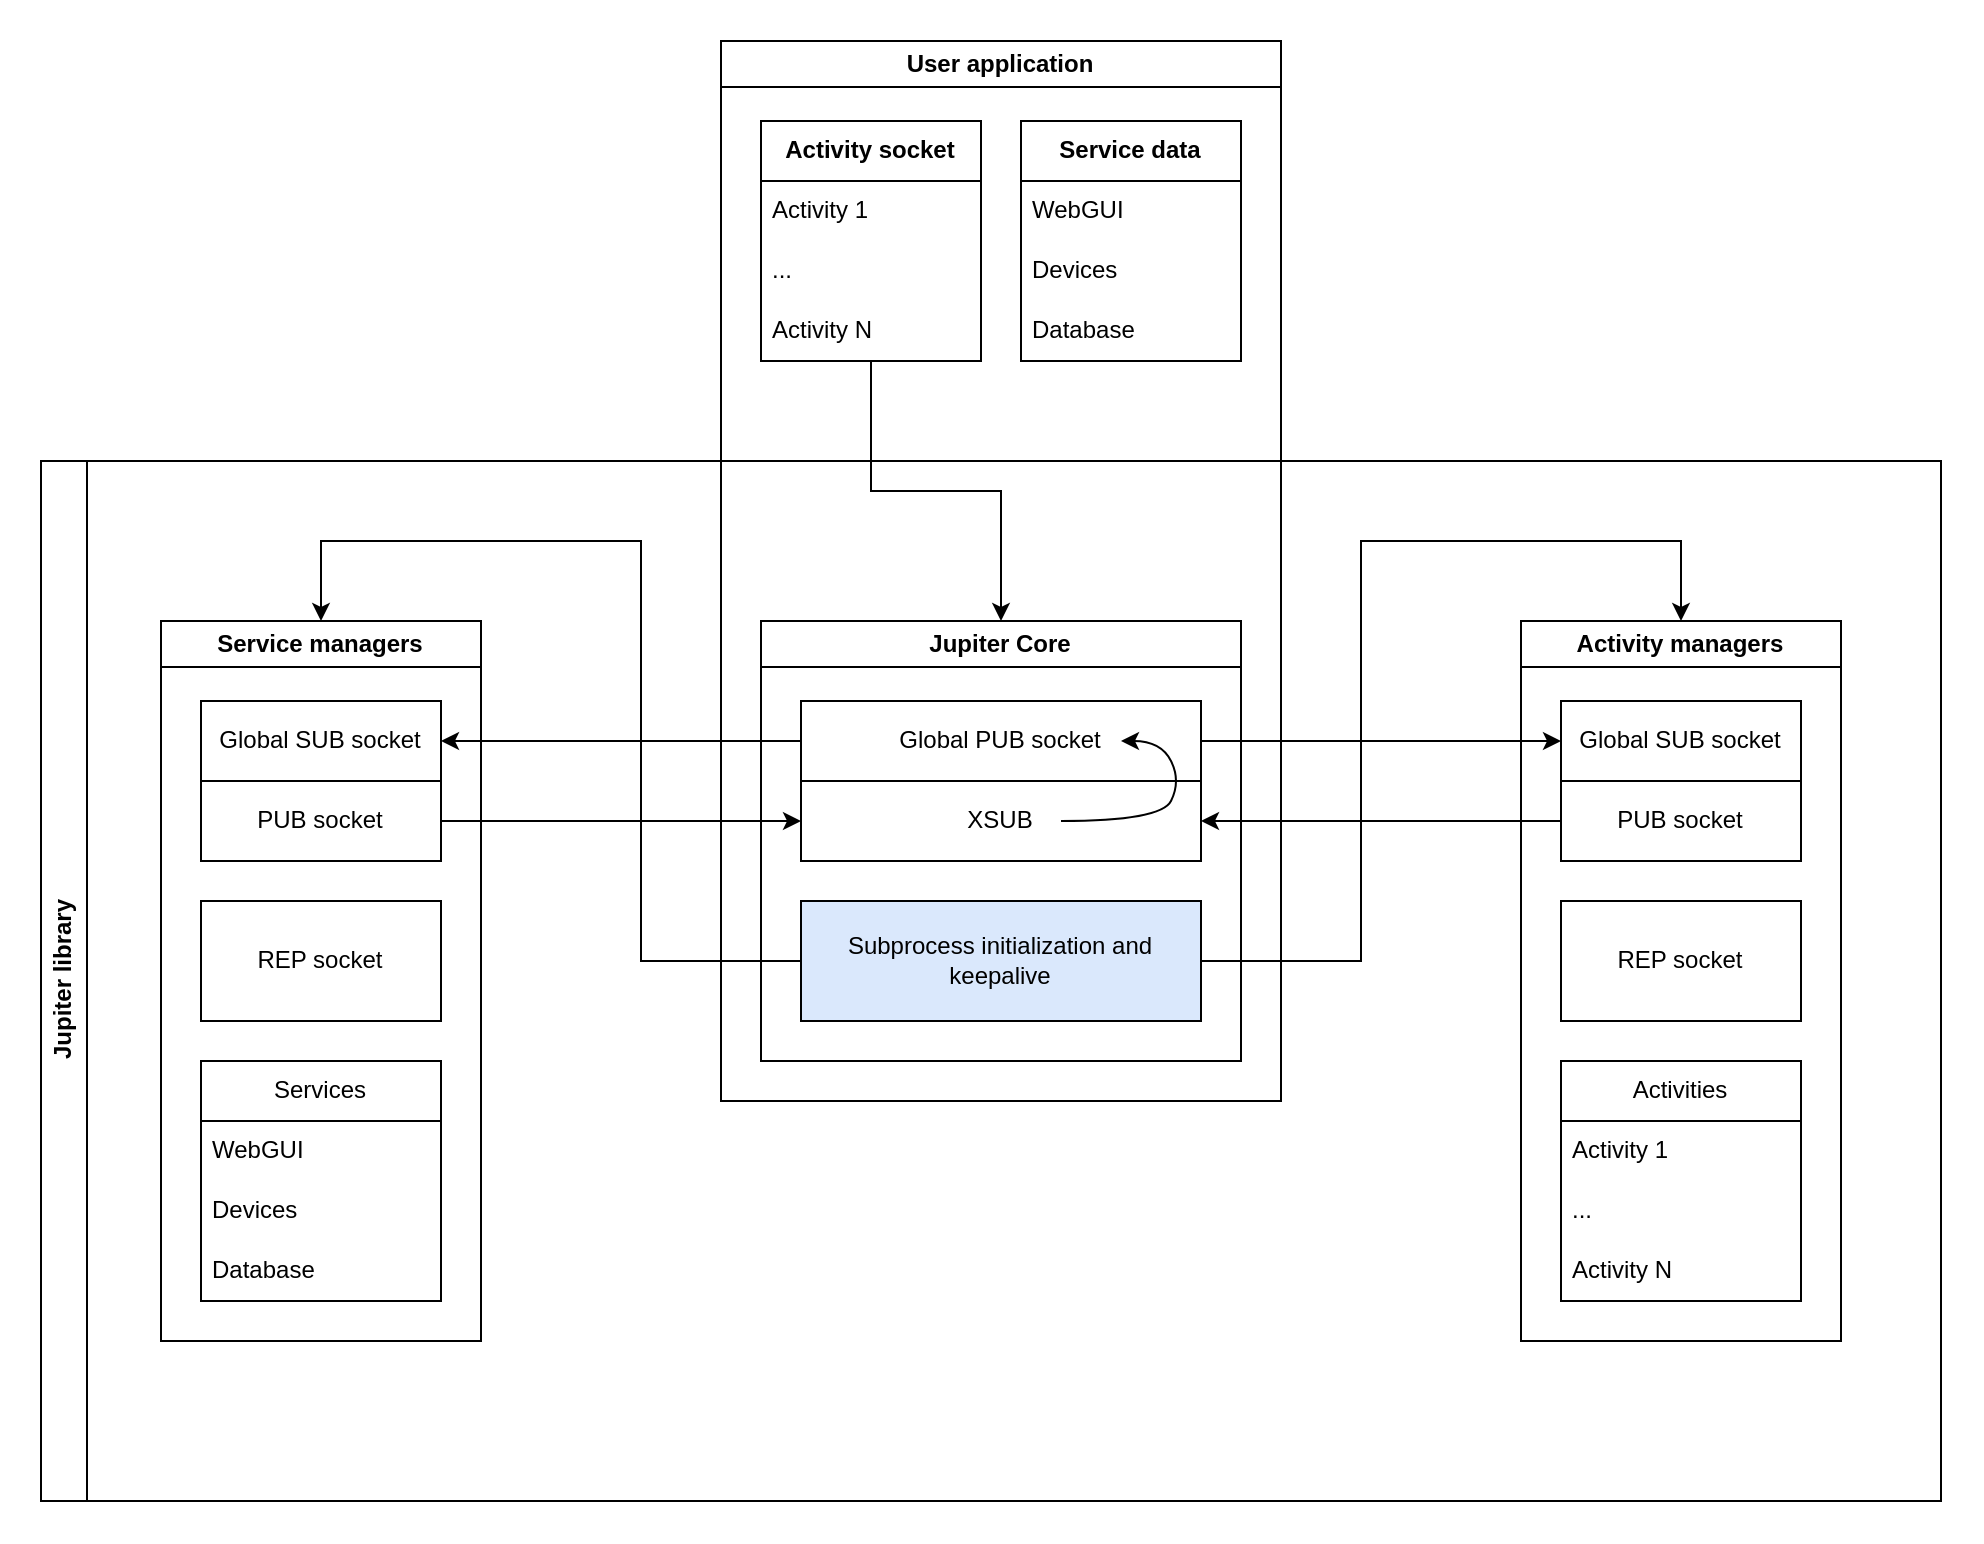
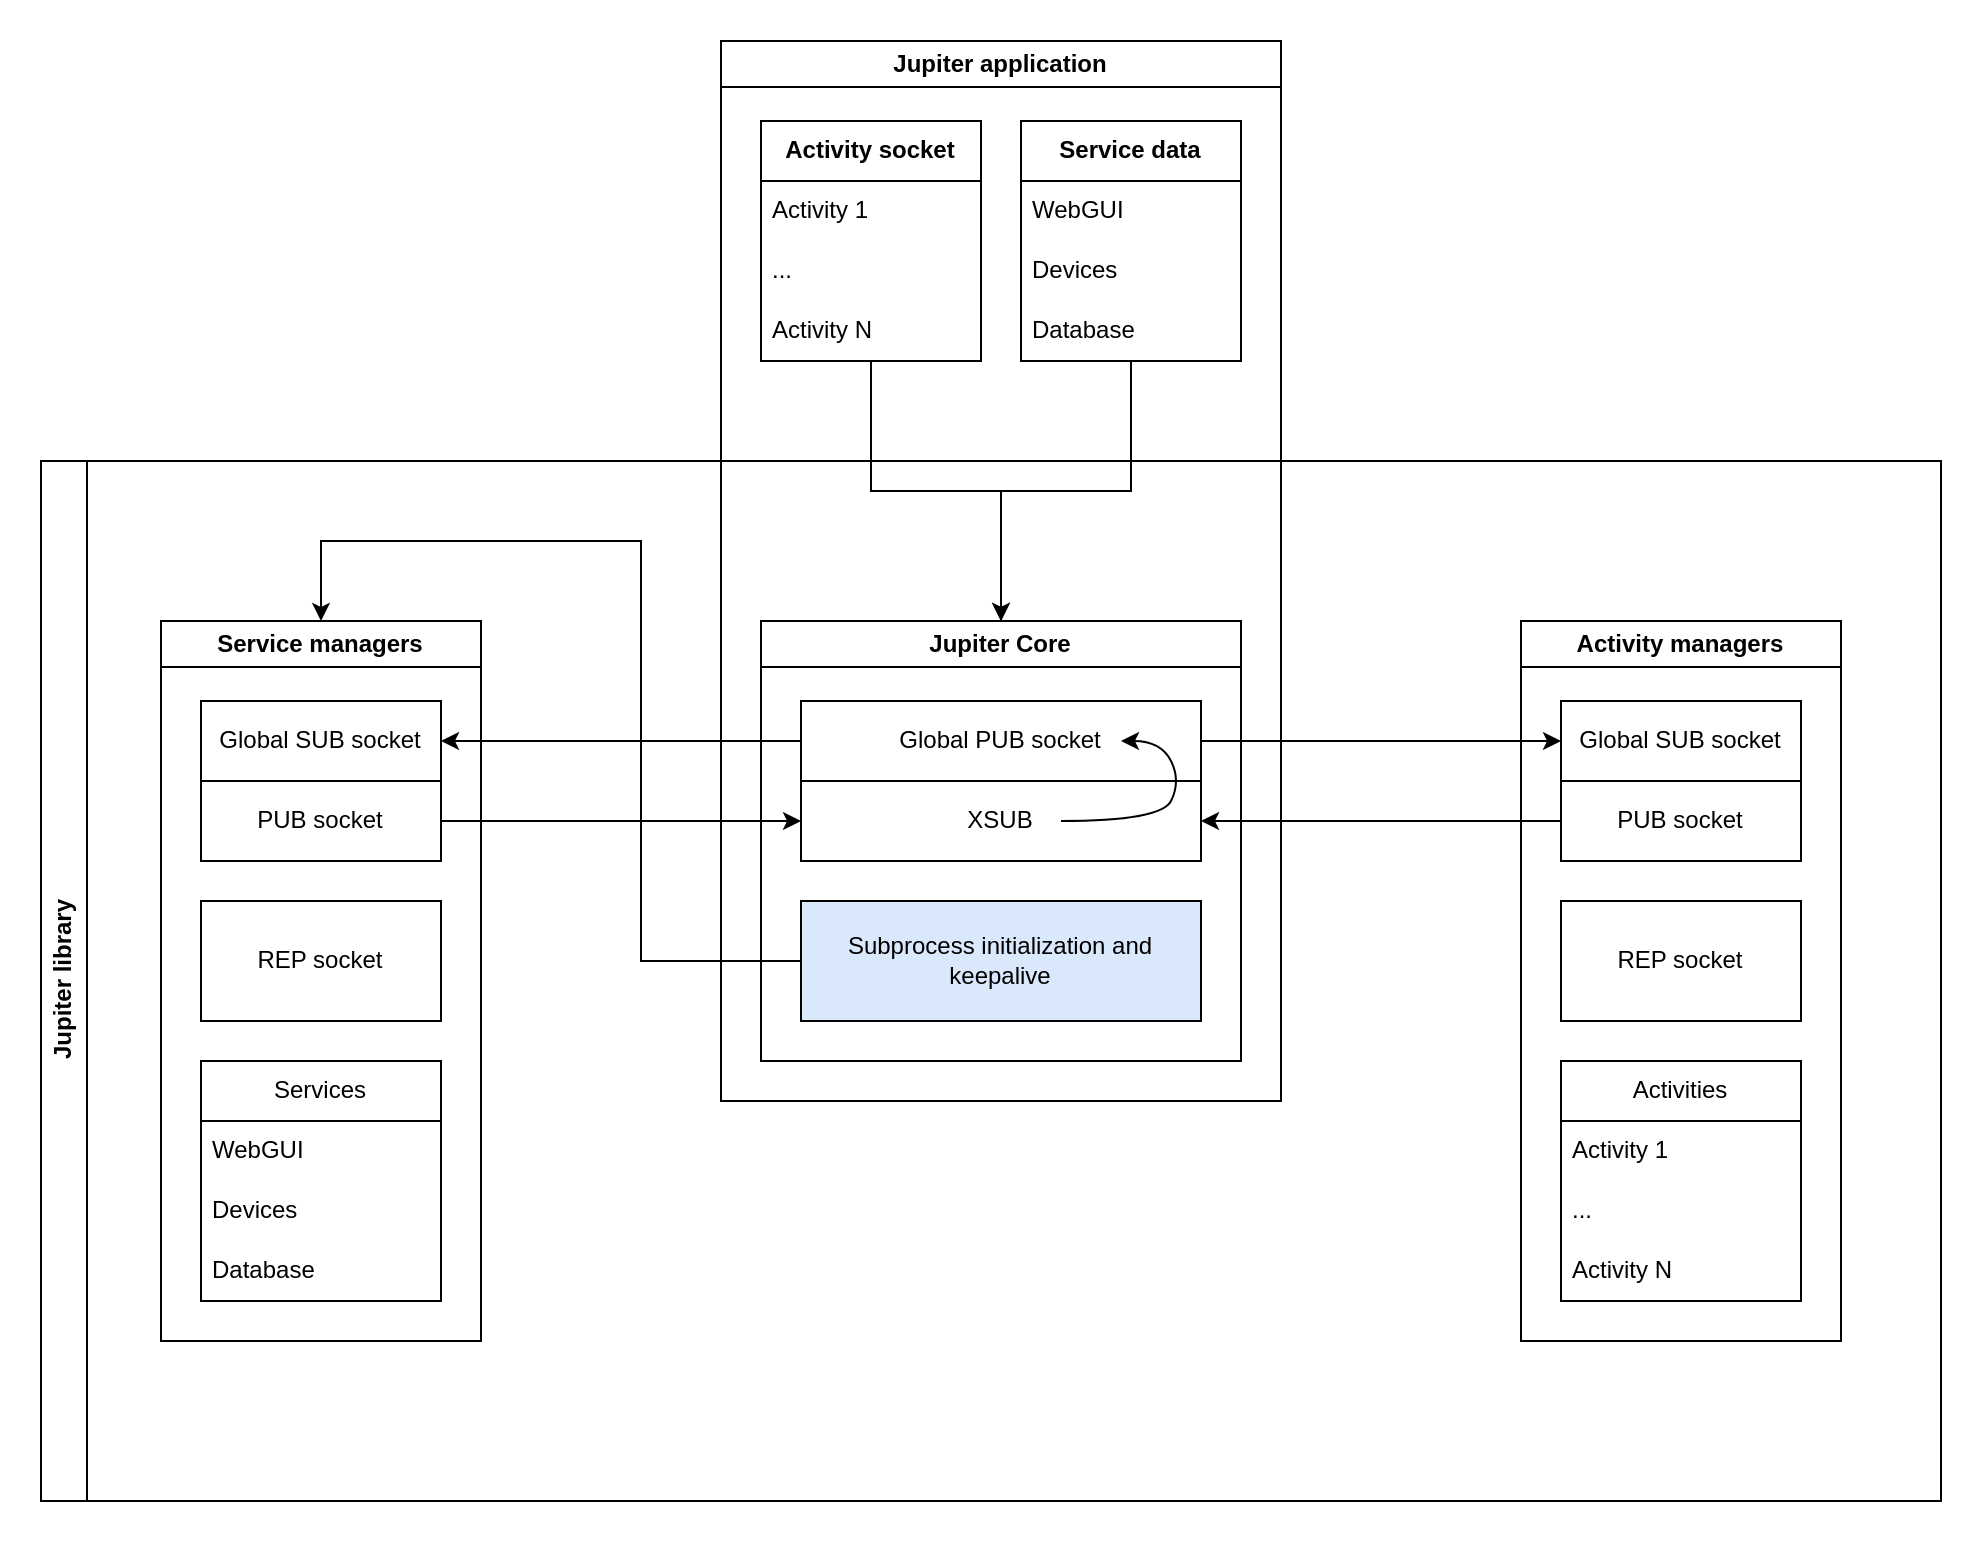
  <mxCell id="0" />
  <mxCell id="1" parent="0" />
- <mxCell id="2" value="User application" style="swimlane;whiteSpace=wrap;html=1;" vertex="1" parent="1"><mxGeometry x="360" y="20" width="280" height="530" as="geometry" /></mxCell>
+ <mxCell id="2" value="Jupiter application" style="swimlane;whiteSpace=wrap;html=1;" vertex="1" parent="1"><mxGeometry x="360" y="20" width="280" height="530" as="geometry" /></mxCell>
  <mxCell id="3" value="&lt;b&gt;Activity socket&lt;br&gt;&lt;/b&gt;" style="swimlane;fontStyle=0;childLayout=stackLayout;horizontal=1;startSize=30;horizontalStack=0;resizeParent=1;resizeParentMax=0;resizeLast=0;collapsible=1;marginBottom=0;whiteSpace=wrap;html=1;" vertex="1" parent="2"><mxGeometry x="20" y="40" width="110" height="120" as="geometry" /></mxCell>
  <mxCell id="4" value="Activity 1" style="text;strokeColor=none;fillColor=none;align=left;verticalAlign=middle;spacingLeft=4;spacingRight=4;overflow=hidden;points=[[0,0.5],[1,0.5]];portConstraint=eastwest;rotatable=0;whiteSpace=wrap;html=1;" vertex="1" parent="3"><mxGeometry y="30" width="110" height="30" as="geometry" /></mxCell>
  <mxCell id="5" value="..." style="text;strokeColor=none;fillColor=none;align=left;verticalAlign=middle;spacingLeft=4;spacingRight=4;overflow=hidden;points=[[0,0.5],[1,0.5]];portConstraint=eastwest;rotatable=0;whiteSpace=wrap;html=1;" vertex="1" parent="3"><mxGeometry y="60" width="110" height="30" as="geometry" /></mxCell>
  <mxCell id="6" value="Activity N" style="text;strokeColor=none;fillColor=none;align=left;verticalAlign=middle;spacingLeft=4;spacingRight=4;overflow=hidden;points=[[0,0.5],[1,0.5]];portConstraint=eastwest;rotatable=0;whiteSpace=wrap;html=1;" vertex="1" parent="3"><mxGeometry y="90" width="110" height="30" as="geometry" /></mxCell>
  <mxCell id="7" value="&lt;b&gt;Service data&lt;br&gt;&lt;/b&gt;" style="swimlane;fontStyle=0;childLayout=stackLayout;horizontal=1;startSize=30;horizontalStack=0;resizeParent=1;resizeParentMax=0;resizeLast=0;collapsible=1;marginBottom=0;whiteSpace=wrap;html=1;" vertex="1" parent="2"><mxGeometry x="150" y="40" width="110" height="120" as="geometry" /></mxCell>
  <mxCell id="8" value="WebGUI" style="text;strokeColor=none;fillColor=none;align=left;verticalAlign=middle;spacingLeft=4;spacingRight=4;overflow=hidden;points=[[0,0.5],[1,0.5]];portConstraint=eastwest;rotatable=0;whiteSpace=wrap;html=1;" vertex="1" parent="7"><mxGeometry y="30" width="110" height="30" as="geometry" /></mxCell>
  <mxCell id="9" value="Devices" style="text;strokeColor=none;fillColor=none;align=left;verticalAlign=middle;spacingLeft=4;spacingRight=4;overflow=hidden;points=[[0,0.5],[1,0.5]];portConstraint=eastwest;rotatable=0;whiteSpace=wrap;html=1;" vertex="1" parent="7"><mxGeometry y="60" width="110" height="30" as="geometry" /></mxCell>
  <mxCell id="10" value="Database" style="text;strokeColor=none;fillColor=none;align=left;verticalAlign=middle;spacingLeft=4;spacingRight=4;overflow=hidden;points=[[0,0.5],[1,0.5]];portConstraint=eastwest;rotatable=0;whiteSpace=wrap;html=1;" vertex="1" parent="7"><mxGeometry y="90" width="110" height="30" as="geometry" /></mxCell>
  <mxCell id="11" value="Jupiter library" style="swimlane;horizontal=0;whiteSpace=wrap;html=1;" vertex="1" parent="1"><mxGeometry x="20" y="230" width="950" height="520" as="geometry" /></mxCell>
  <mxCell id="12" value="Jupiter Core" style="swimlane;whiteSpace=wrap;html=1;" vertex="1" parent="11"><mxGeometry x="360" y="80" width="240" height="220" as="geometry" /></mxCell>
  <mxCell id="13" value="Global PUB socket" style="whiteSpace=wrap;html=1;" vertex="1" parent="12"><mxGeometry x="20" y="40" width="200" height="40" as="geometry" /></mxCell>
  <mxCell id="14" value="XSUB" style="rounded=0;whiteSpace=wrap;html=1;" vertex="1" parent="12"><mxGeometry x="20" y="80" width="200" height="40" as="geometry" /></mxCell>
  <mxCell id="15" value="Subprocess initialization and keepalive" style="whiteSpace=wrap;html=1;fillColor=#dae8fc;" vertex="1" parent="12"><mxGeometry x="20" y="140" width="200" height="60" as="geometry" /></mxCell>
  <mxCell id="16" value="" style="curved=1;endArrow=classic;html=1;rounded=0;" edge="1" parent="12"><mxGeometry width="50" height="50" relative="1" as="geometry"><mxPoint x="150" y="100" as="sourcePoint" /><mxPoint x="180" y="60" as="targetPoint" /><Array as="points"><mxPoint x="200" y="100" /><mxPoint x="210" y="80" /><mxPoint x="200" y="60" /></Array></mxGeometry></mxCell>
  <mxCell id="17" value="Activity managers" style="swimlane;whiteSpace=wrap;html=1;" vertex="1" parent="11"><mxGeometry x="740" y="80" width="160" height="360" as="geometry" /></mxCell>
  <mxCell id="18" value="Activities" style="swimlane;fontStyle=0;childLayout=stackLayout;horizontal=1;startSize=30;horizontalStack=0;resizeParent=1;resizeParentMax=0;resizeLast=0;collapsible=1;marginBottom=0;whiteSpace=wrap;html=1;" vertex="1" parent="17"><mxGeometry x="20" y="220" width="120" height="120" as="geometry" /></mxCell>
  <mxCell id="19" value="Activity 1" style="text;strokeColor=none;fillColor=none;align=left;verticalAlign=middle;spacingLeft=4;spacingRight=4;overflow=hidden;points=[[0,0.5],[1,0.5]];portConstraint=eastwest;rotatable=0;whiteSpace=wrap;html=1;" vertex="1" parent="18"><mxGeometry y="30" width="120" height="30" as="geometry" /></mxCell>
  <mxCell id="20" value="..." style="text;strokeColor=none;fillColor=none;align=left;verticalAlign=middle;spacingLeft=4;spacingRight=4;overflow=hidden;points=[[0,0.5],[1,0.5]];portConstraint=eastwest;rotatable=0;whiteSpace=wrap;html=1;" vertex="1" parent="18"><mxGeometry y="60" width="120" height="30" as="geometry" /></mxCell>
  <mxCell id="21" value="Activity N" style="text;strokeColor=none;fillColor=none;align=left;verticalAlign=middle;spacingLeft=4;spacingRight=4;overflow=hidden;points=[[0,0.5],[1,0.5]];portConstraint=eastwest;rotatable=0;whiteSpace=wrap;html=1;" vertex="1" parent="18"><mxGeometry y="90" width="120" height="30" as="geometry" /></mxCell>
  <mxCell id="22" value="Global SUB socket" style="whiteSpace=wrap;html=1;" vertex="1" parent="17"><mxGeometry x="20" y="40" width="120" height="40" as="geometry" /></mxCell>
  <mxCell id="23" value="PUB socket" style="rounded=0;whiteSpace=wrap;html=1;" vertex="1" parent="17"><mxGeometry x="20" y="80" width="120" height="40" as="geometry" /></mxCell>
  <mxCell id="24" value="REP socket" style="whiteSpace=wrap;html=1;" vertex="1" parent="17"><mxGeometry x="20" y="140" width="120" height="60" as="geometry" /></mxCell>
  <mxCell id="25" value="Service managers" style="swimlane;whiteSpace=wrap;html=1;" vertex="1" parent="11"><mxGeometry x="60" y="80" width="160" height="360" as="geometry" /></mxCell>
  <mxCell id="26" value="Services" style="swimlane;fontStyle=0;childLayout=stackLayout;horizontal=1;startSize=30;horizontalStack=0;resizeParent=1;resizeParentMax=0;resizeLast=0;collapsible=1;marginBottom=0;whiteSpace=wrap;html=1;" vertex="1" parent="25"><mxGeometry x="20" y="220" width="120" height="120" as="geometry" /></mxCell>
  <mxCell id="27" value="WebGUI" style="text;strokeColor=none;fillColor=none;align=left;verticalAlign=middle;spacingLeft=4;spacingRight=4;overflow=hidden;points=[[0,0.5],[1,0.5]];portConstraint=eastwest;rotatable=0;whiteSpace=wrap;html=1;" vertex="1" parent="26"><mxGeometry y="30" width="120" height="30" as="geometry" /></mxCell>
  <mxCell id="28" value="Devices" style="text;strokeColor=none;fillColor=none;align=left;verticalAlign=middle;spacingLeft=4;spacingRight=4;overflow=hidden;points=[[0,0.5],[1,0.5]];portConstraint=eastwest;rotatable=0;whiteSpace=wrap;html=1;" vertex="1" parent="26"><mxGeometry y="60" width="120" height="30" as="geometry" /></mxCell>
  <mxCell id="29" value="Database" style="text;strokeColor=none;fillColor=none;align=left;verticalAlign=middle;spacingLeft=4;spacingRight=4;overflow=hidden;points=[[0,0.5],[1,0.5]];portConstraint=eastwest;rotatable=0;whiteSpace=wrap;html=1;" vertex="1" parent="26"><mxGeometry y="90" width="120" height="30" as="geometry" /></mxCell>
  <mxCell id="30" value="Global SUB socket" style="whiteSpace=wrap;html=1;" vertex="1" parent="25"><mxGeometry x="20" y="40" width="120" height="40" as="geometry" /></mxCell>
  <mxCell id="31" value="PUB socket" style="rounded=0;whiteSpace=wrap;html=1;" vertex="1" parent="25"><mxGeometry x="20" y="80" width="120" height="40" as="geometry" /></mxCell>
  <mxCell id="32" value="REP socket" style="whiteSpace=wrap;html=1;" vertex="1" parent="25"><mxGeometry x="20" y="140" width="120" height="60" as="geometry" /></mxCell>
  <mxCell id="33" style="edgeStyle=orthogonalEdgeStyle;rounded=0;orthogonalLoop=1;jettySize=auto;html=1;exitX=1;exitY=0.5;exitDx=0;exitDy=0;entryX=0;entryY=0.5;entryDx=0;entryDy=0;" edge="1" parent="11" source="13" target="22"><mxGeometry relative="1" as="geometry" /></mxCell>
  <mxCell id="34" style="edgeStyle=orthogonalEdgeStyle;rounded=0;orthogonalLoop=1;jettySize=auto;html=1;entryX=1;entryY=0.5;entryDx=0;entryDy=0;" edge="1" parent="11" source="13" target="30"><mxGeometry relative="1" as="geometry" /></mxCell>
  <mxCell id="35" style="edgeStyle=orthogonalEdgeStyle;rounded=0;orthogonalLoop=1;jettySize=auto;html=1;exitX=1;exitY=0.5;exitDx=0;exitDy=0;entryX=0;entryY=0.5;entryDx=0;entryDy=0;" edge="1" parent="11" source="31" target="14"><mxGeometry relative="1" as="geometry" /></mxCell>
  <mxCell id="36" style="edgeStyle=orthogonalEdgeStyle;rounded=0;orthogonalLoop=1;jettySize=auto;html=1;entryX=1;entryY=0.5;entryDx=0;entryDy=0;" edge="1" parent="11" source="23" target="14"><mxGeometry relative="1" as="geometry" /></mxCell>
- <mxCell id="37" style="edgeStyle=orthogonalEdgeStyle;rounded=0;orthogonalLoop=1;jettySize=auto;html=1;entryX=0.5;entryY=0;entryDx=0;entryDy=0;" edge="1" parent="11" source="15" target="17"><mxGeometry relative="1" as="geometry"><Array as="points"><mxPoint x="660" y="250" /><mxPoint x="660" y="40" /><mxPoint x="820" y="40" /></Array></mxGeometry></mxCell>
  <mxCell id="38" style="edgeStyle=orthogonalEdgeStyle;rounded=0;orthogonalLoop=1;jettySize=auto;html=1;entryX=0.5;entryY=0;entryDx=0;entryDy=0;" edge="1" parent="11" source="15" target="25"><mxGeometry relative="1" as="geometry"><Array as="points"><mxPoint x="300" y="250" /><mxPoint x="300" y="40" /><mxPoint x="140" y="40" /></Array></mxGeometry></mxCell>
  <mxCell id="39" style="edgeStyle=orthogonalEdgeStyle;rounded=0;orthogonalLoop=1;jettySize=auto;html=1;entryX=0.5;entryY=0;entryDx=0;entryDy=0;" edge="1" parent="1" source="3" target="12"><mxGeometry relative="1" as="geometry" /></mxCell>
+ <mxCell id="40" style="edgeStyle=orthogonalEdgeStyle;rounded=0;orthogonalLoop=1;jettySize=auto;html=1;entryX=0.5;entryY=0;entryDx=0;entryDy=0;" edge="1" parent="1" source="7" target="12"><mxGeometry relative="1" as="geometry" /></mxCell>
